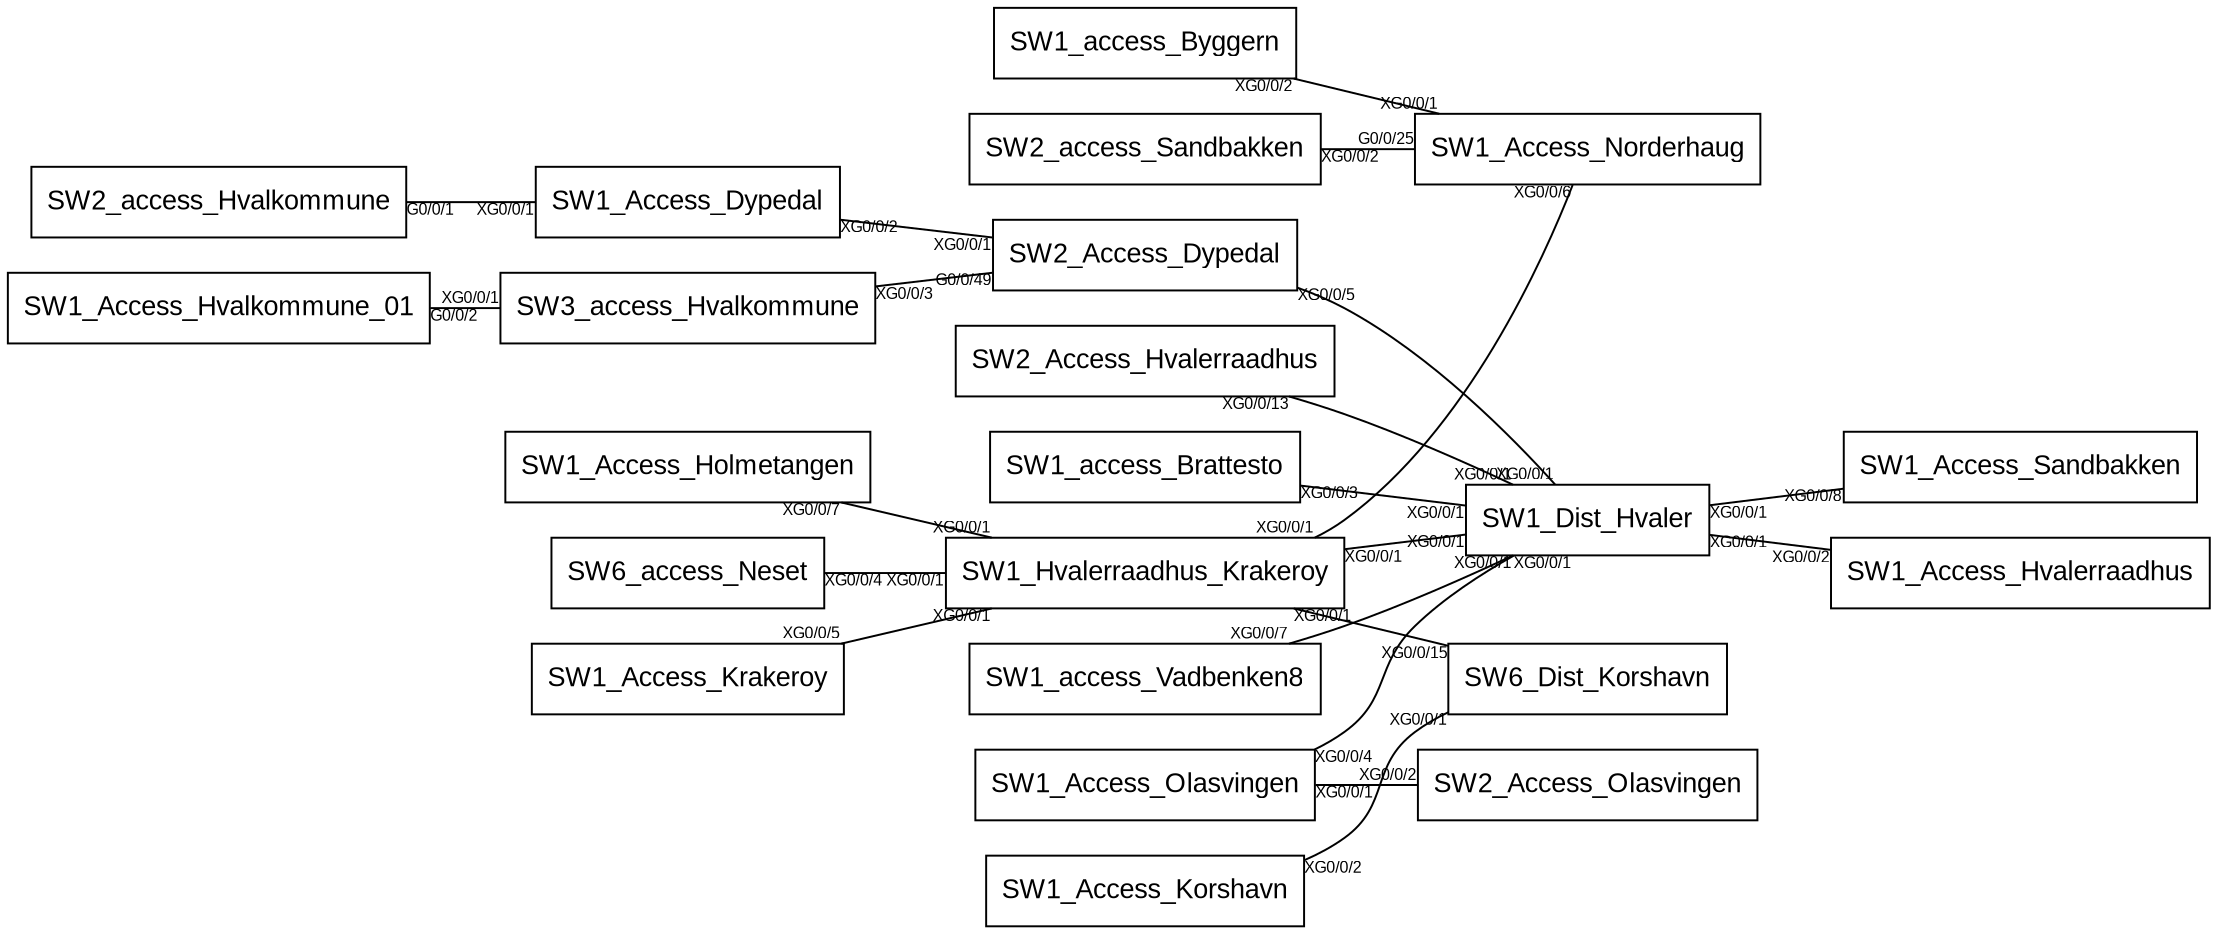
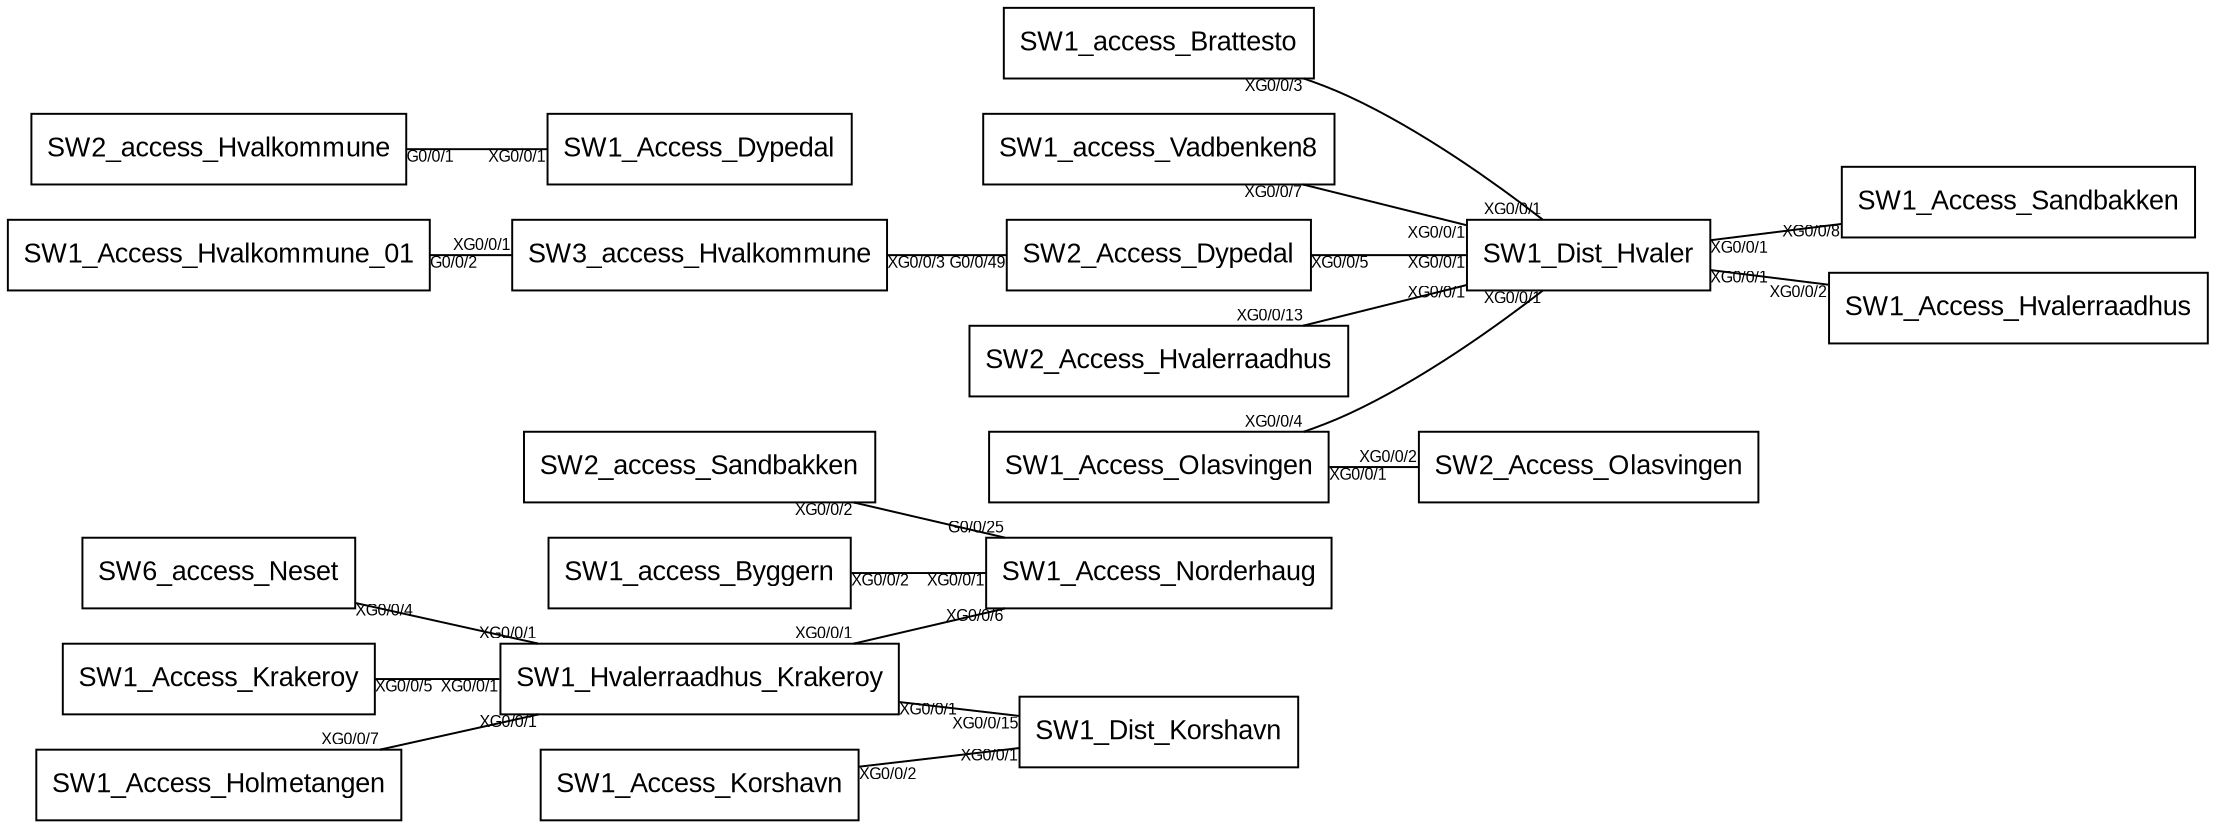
  graph {
    fontname="Liberation Sans"
    rankdir=LR
    node [fontname="Liberation Sans" shape=box]
    edge [fontname="Liberation Sans" fontsize=8 headlabel="XG0/0/1" taillabel="XG0/0/1"]
    SW2_access_Sandbakken
    SW1_Access_Norderhaug
    SW1_access_Brattesto
    SW1_Dist_Hvaler
    SW1_Access_Sandbakken
    SW1_Access_Hvalerraadhus
    SW1_access_Vadbenken8
    n8 [label=SW6_access_Neset]
    n9 [label=SW1_Hvalerraadhus_Krakeroy]
-   SW1_Dist_Korshavn [label=SW6_Dist_Korshavn]
+   SW1_Dist_Korshavn
    SW2_Access_Dypedal
    SW1_Access_Krakeroy
    SW1_Access_Olasvingen
    SW2_Access_Olasvingen
    SW1_Access_Korshavn
    SW1_Access_Holmetangen
    SW1_access_Byggern
    SW1_Access_Hvalkommune_01
    SW3_access_Hvalkommune
    SW1_Access_Dypedal
    SW2_access_Hvalkommune
    SW2_Access_Hvalerraadhus
    SW2_access_Sandbakken -- SW1_Access_Norderhaug [headlabel="G0/0/25" taillabel="XG0/0/2"]
    SW1_access_Brattesto -- SW1_Dist_Hvaler [taillabel="XG0/0/3"]
    SW1_Dist_Hvaler -- SW1_Access_Sandbakken [headlabel="XG0/0/8"]
    SW1_Dist_Hvaler -- SW1_Access_Hvalerraadhus [headlabel="XG0/0/2"]
    SW1_access_Vadbenken8 -- SW1_Dist_Hvaler [taillabel="XG0/0/7"]
    n8 -- n9 [taillabel="XG0/0/4"]
    n9 -- SW1_Access_Norderhaug [headlabel="XG0/0/6"]
-   n9 -- SW1_Dist_Hvaler
    n9 -- SW1_Dist_Korshavn [headlabel="XG0/0/15"]
    SW2_Access_Dypedal -- SW1_Dist_Hvaler [taillabel="XG0/0/5"]
    SW1_Access_Krakeroy -- n9 [taillabel="XG0/0/5"]
    SW1_Access_Olasvingen -- SW1_Dist_Hvaler [taillabel="XG0/0/4"]
    SW1_Access_Olasvingen -- SW2_Access_Olasvingen [headlabel="XG0/0/2"]
    SW1_Access_Korshavn -- SW1_Dist_Korshavn [taillabel="XG0/0/2"]
    SW1_Access_Holmetangen -- n9 [taillabel="XG0/0/7"]
    SW1_access_Byggern -- SW1_Access_Norderhaug [taillabel="XG0/0/2"]
    SW1_Access_Hvalkommune_01 -- SW3_access_Hvalkommune [taillabel="G0/0/2"]
    SW3_access_Hvalkommune -- SW2_Access_Dypedal [headlabel="G0/0/49" taillabel="XG0/0/3"]
-   SW1_Access_Dypedal -- SW2_Access_Dypedal [taillabel="XG0/0/2"]
    SW2_access_Hvalkommune -- SW1_Access_Dypedal [taillabel="G0/0/1"]
    SW2_Access_Hvalerraadhus -- SW1_Dist_Hvaler [taillabel="XG0/0/13"]
  }
